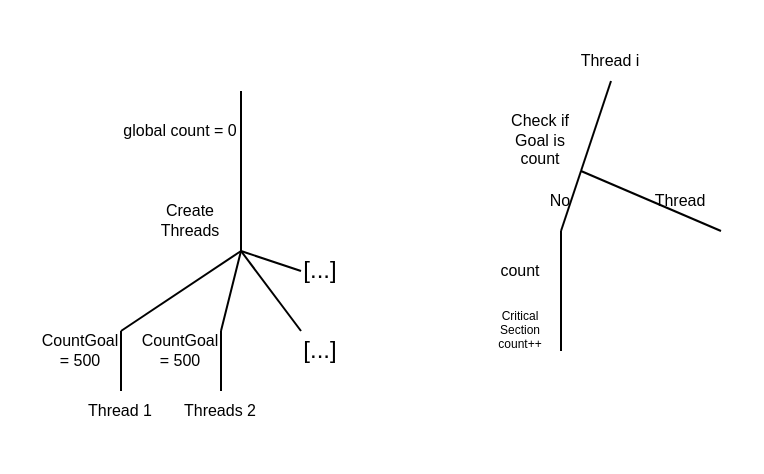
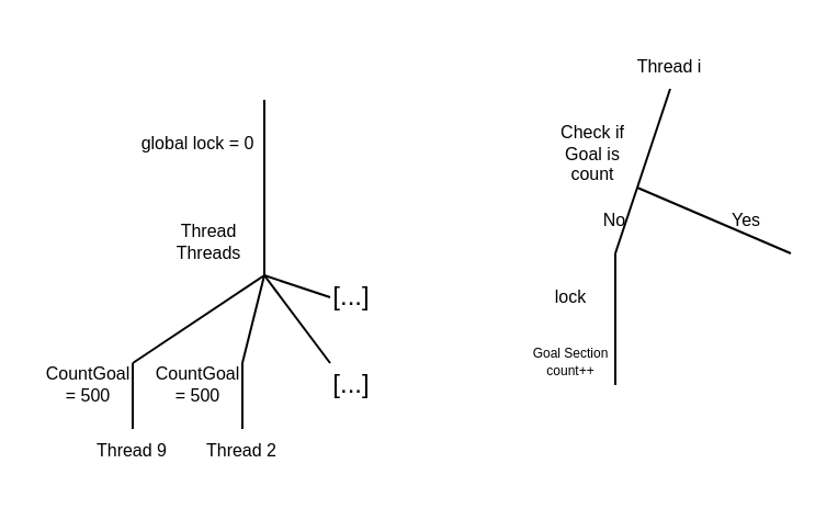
  <mxCell id="0" />
  <mxCell id="1" parent="0" />
  <mxCell id="2" value="" style="endArrow=none;html=1;" parent="1" edge="1"><mxGeometry width="50" height="50" relative="1" as="geometry"><mxPoint x="120" y="125" as="sourcePoint" /><mxPoint x="120" y="85" as="targetPoint" /></mxGeometry></mxCell>
  <mxCell id="3" value="" style="endArrow=none;html=1;" parent="1" edge="1"><mxGeometry width="50" height="50" relative="1" as="geometry"><mxPoint x="60" y="165" as="sourcePoint" /><mxPoint x="120" y="125" as="targetPoint" /></mxGeometry></mxCell>
  <mxCell id="4" value="" style="endArrow=none;html=1;" parent="1" edge="1"><mxGeometry width="50" height="50" relative="1" as="geometry"><mxPoint x="150" y="165" as="sourcePoint" /><mxPoint x="120" y="125" as="targetPoint" /></mxGeometry></mxCell>
  <mxCell id="5" value="" style="endArrow=none;html=1;" parent="1" edge="1"><mxGeometry width="50" height="50" relative="1" as="geometry"><mxPoint x="60" y="195" as="sourcePoint" /><mxPoint x="60" y="165" as="targetPoint" /></mxGeometry></mxCell>
- <mxCell id="6" value="Create&#10;Threads" style="text;strokeColor=none;fillColor=none;align=center;verticalAlign=middle;whiteSpace=wrap;rounded=0;spacing=2;fontSize=8;" parent="1" vertex="1"><mxGeometry x="70" y="105" width="50" height="10" as="geometry" /></mxCell>
- <mxCell id="7" value="&lt;font style=&quot;font-size: 8px;&quot;&gt;Thread 1&lt;/font&gt;" style="text;html=1;strokeColor=none;fillColor=none;align=center;verticalAlign=middle;whiteSpace=wrap;rounded=0;fontSize=8;" parent="1" vertex="1"><mxGeometry x="30" y="195" width="60" height="20" as="geometry" /></mxCell>
- <mxCell id="8" value="&lt;font style=&quot;font-size: 8px;&quot;&gt;Threads 2&lt;/font&gt;" style="text;html=1;strokeColor=none;fillColor=none;align=center;verticalAlign=middle;whiteSpace=wrap;rounded=0;fontSize=8;" parent="1" vertex="1"><mxGeometry x="80" y="195" width="60" height="20" as="geometry" /></mxCell>
+ <mxCell id="6" value="Thread&#10;Threads" style="text;strokeColor=none;fillColor=none;align=center;verticalAlign=middle;whiteSpace=wrap;rounded=0;spacing=2;fontSize=8;" parent="1" vertex="1"><mxGeometry x="70" y="105" width="50" height="10" as="geometry" /></mxCell>
+ <mxCell id="7" value="&lt;font style=&quot;font-size: 8px;&quot;&gt;Thread 9&lt;/font&gt;" style="text;html=1;strokeColor=none;fillColor=none;align=center;verticalAlign=middle;whiteSpace=wrap;rounded=0;fontSize=8;" parent="1" vertex="1"><mxGeometry x="30" y="195" width="60" height="20" as="geometry" /></mxCell>
+ <mxCell id="8" value="&lt;font style=&quot;font-size: 8px;&quot;&gt;Thread 2&lt;/font&gt;" style="text;html=1;strokeColor=none;fillColor=none;align=center;verticalAlign=middle;whiteSpace=wrap;rounded=0;fontSize=8;" parent="1" vertex="1"><mxGeometry x="80" y="195" width="60" height="20" as="geometry" /></mxCell>
  <mxCell id="9" value="[...]" style="text;html=1;strokeColor=none;fillColor=none;align=center;verticalAlign=middle;whiteSpace=wrap;rounded=0;" parent="1" vertex="1"><mxGeometry x="140" y="165" width="40" height="20" as="geometry" /></mxCell>
  <mxCell id="10" value="" style="endArrow=none;html=1;" parent="1" edge="1"><mxGeometry width="50" height="50" relative="1" as="geometry"><mxPoint x="150" y="135" as="sourcePoint" /><mxPoint x="120" y="125" as="targetPoint" /></mxGeometry></mxCell>
  <mxCell id="11" value="[...]" style="text;html=1;strokeColor=none;fillColor=none;align=center;verticalAlign=middle;whiteSpace=wrap;rounded=0;" parent="1" vertex="1"><mxGeometry x="140" y="125" width="40" height="20" as="geometry" /></mxCell>
  <mxCell id="12" value="" style="endArrow=none;html=1;" parent="1" edge="1"><mxGeometry width="50" height="50" relative="1" as="geometry"><mxPoint x="120" y="85" as="sourcePoint" /><mxPoint x="120" y="45" as="targetPoint" /></mxGeometry></mxCell>
- <mxCell id="13" value="global count = 0" style="text;html=1;strokeColor=none;fillColor=none;align=center;verticalAlign=middle;whiteSpace=wrap;rounded=0;fontSize=8;" parent="1" vertex="1"><mxGeometry x="60" y="55" width="60" height="20" as="geometry" /></mxCell>
+ <mxCell id="13" value="global lock = 0" style="text;html=1;strokeColor=none;fillColor=none;align=center;verticalAlign=middle;whiteSpace=wrap;rounded=0;fontSize=8;" parent="1" vertex="1"><mxGeometry x="60" y="55" width="60" height="20" as="geometry" /></mxCell>
  <mxCell id="14" value="&lt;font style=&quot;font-size: 8px;&quot;&gt;CountGoal = 500&lt;/font&gt;" style="text;html=1;strokeColor=none;fillColor=none;align=center;verticalAlign=middle;whiteSpace=wrap;rounded=0;fontSize=8;" parent="1" vertex="1"><mxGeometry x="20" y="165" width="40" height="20" as="geometry" /></mxCell>
  <mxCell id="15" value="&lt;font style=&quot;font-size: 8px;&quot;&gt;CountGoal = 500&lt;/font&gt;" style="text;html=1;strokeColor=none;fillColor=none;align=center;verticalAlign=middle;whiteSpace=wrap;rounded=0;fontSize=8;" parent="1" vertex="1"><mxGeometry x="70" y="165" width="40" height="20" as="geometry" /></mxCell>
  <mxCell id="16" value="" style="endArrow=none;html=1;" parent="1" edge="1"><mxGeometry width="50" height="50" relative="1" as="geometry"><mxPoint x="110" y="165" as="sourcePoint" /><mxPoint x="120" y="125" as="targetPoint" /></mxGeometry></mxCell>
  <mxCell id="17" value="" style="endArrow=none;html=1;exitX=0.5;exitY=0;exitDx=0;exitDy=0;" parent="1" source="8" edge="1"><mxGeometry width="50" height="50" relative="1" as="geometry"><mxPoint x="100" y="255" as="sourcePoint" /><mxPoint x="110" y="165" as="targetPoint" /></mxGeometry></mxCell>
  <mxCell id="18" value="&lt;font style=&quot;font-size: 8px&quot;&gt;Thread i&lt;/font&gt;" style="text;html=1;strokeColor=none;fillColor=none;align=center;verticalAlign=middle;whiteSpace=wrap;rounded=0;fontSize=8;" parent="1" vertex="1"><mxGeometry x="275" y="20" width="60" height="20" as="geometry" /></mxCell>
  <mxCell id="19" value="" style="endArrow=none;html=1;fontSize=8;entryX=0.5;entryY=1;entryDx=0;entryDy=0;" parent="1" target="18" edge="1"><mxGeometry width="50" height="50" relative="1" as="geometry"><mxPoint x="290" y="85" as="sourcePoint" /><mxPoint x="320" y="70" as="targetPoint" /></mxGeometry></mxCell>
  <mxCell id="20" value="" style="endArrow=none;html=1;fontSize=8;" parent="1" edge="1"><mxGeometry width="50" height="50" relative="1" as="geometry"><mxPoint x="360" y="115" as="sourcePoint" /><mxPoint x="290" y="85" as="targetPoint" /></mxGeometry></mxCell>
  <mxCell id="21" value="Check if Goal is count" style="text;html=1;strokeColor=none;fillColor=none;align=center;verticalAlign=middle;whiteSpace=wrap;rounded=0;fontSize=8;" parent="1" vertex="1"><mxGeometry x="250" y="60" width="40" height="20" as="geometry" /></mxCell>
  <mxCell id="22" value="" style="endArrow=none;html=1;fontSize=8;" parent="1" edge="1"><mxGeometry width="50" height="50" relative="1" as="geometry"><mxPoint x="280" y="115" as="sourcePoint" /><mxPoint x="290" y="85" as="targetPoint" /></mxGeometry></mxCell>
- <mxCell id="23" value="Thread" style="text;html=1;strokeColor=none;fillColor=none;align=center;verticalAlign=middle;whiteSpace=wrap;rounded=0;fontSize=8;" parent="1" vertex="1"><mxGeometry x="320" y="90" width="40" height="20" as="geometry" /></mxCell>
+ <mxCell id="23" value="Yes" style="text;html=1;strokeColor=none;fillColor=none;align=center;verticalAlign=middle;whiteSpace=wrap;rounded=0;fontSize=8;" parent="1" vertex="1"><mxGeometry x="320" y="90" width="40" height="20" as="geometry" /></mxCell>
  <mxCell id="24" value="No" style="text;html=1;strokeColor=none;fillColor=none;align=center;verticalAlign=middle;whiteSpace=wrap;rounded=0;fontSize=8;" parent="1" vertex="1"><mxGeometry x="260" y="95" width="40" height="10" as="geometry" /></mxCell>
  <mxCell id="25" value="" style="endArrow=none;html=1;fontSize=8;" parent="1" edge="1"><mxGeometry width="50" height="50" relative="1" as="geometry"><mxPoint x="280" y="145" as="sourcePoint" /><mxPoint x="280" y="115" as="targetPoint" /></mxGeometry></mxCell>
- <mxCell id="26" value="count" style="text;html=1;strokeColor=none;fillColor=none;align=center;verticalAlign=middle;whiteSpace=wrap;rounded=0;fontSize=8;" vertex="1" parent="1"><mxGeometry x="240" y="125" width="40" height="20" as="geometry" /></mxCell>
+ <mxCell id="26" value="lock" style="text;html=1;strokeColor=none;fillColor=none;align=center;verticalAlign=middle;whiteSpace=wrap;rounded=0;fontSize=8;" vertex="1" parent="1"><mxGeometry x="240" y="125" width="40" height="20" as="geometry" /></mxCell>
  <mxCell id="27" value="" style="endArrow=none;html=1;fontSize=8;entryX=1;entryY=1;entryDx=0;entryDy=0;" edge="1" parent="1" target="26"><mxGeometry width="50" height="50" relative="1" as="geometry"><mxPoint x="280" y="175" as="sourcePoint" /><mxPoint x="320" y="165" as="targetPoint" /></mxGeometry></mxCell>
- <mxCell id="28" value="Critical Section&lt;br style=&quot;font-size: 6px;&quot;&gt;count++" style="text;html=1;strokeColor=none;fillColor=none;align=center;verticalAlign=middle;whiteSpace=wrap;rounded=0;fontSize=6;" vertex="1" parent="1"><mxGeometry x="240" y="155" width="40" height="20" as="geometry" /></mxCell>
+ <mxCell id="28" value="Goal Section&lt;br style=&quot;font-size: 6px;&quot;&gt;count++" style="text;html=1;strokeColor=none;fillColor=none;align=center;verticalAlign=middle;whiteSpace=wrap;rounded=0;fontSize=6;" vertex="1" parent="1"><mxGeometry x="240" y="155" width="40" height="20" as="geometry" /></mxCell>
